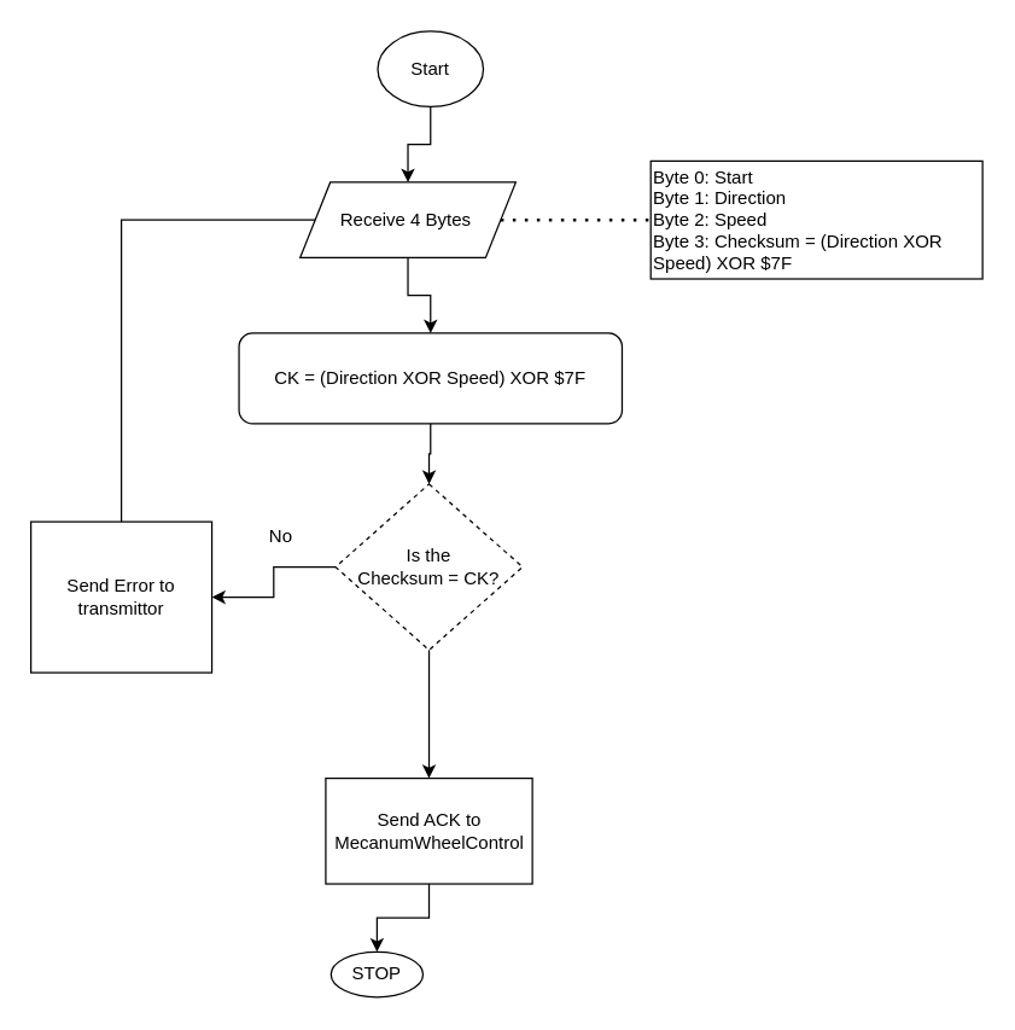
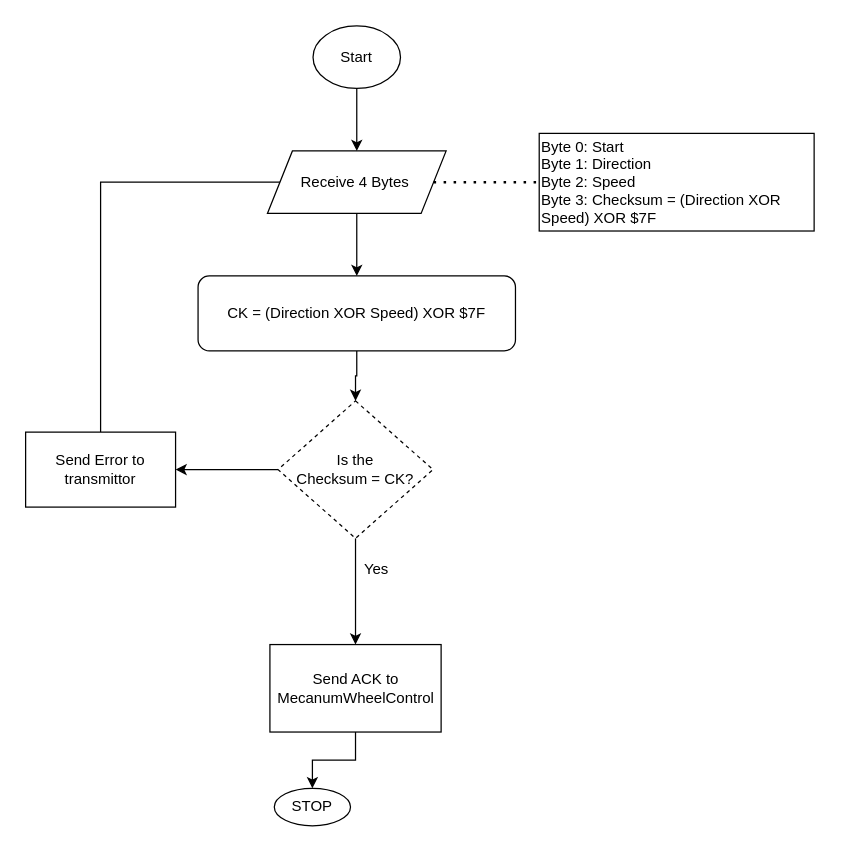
  <mxCell id="0" />
  <mxCell id="1" parent="0" />
  <mxCell id="2" value="" style="edgeStyle=orthogonalEdgeStyle;rounded=0;orthogonalLoop=1;jettySize=auto;html=1;" parent="1" source="3" target="5" edge="1"><mxGeometry relative="1" as="geometry" /></mxCell>
  <mxCell id="3" value="Start" style="ellipse;whiteSpace=wrap;html=1;" parent="1" vertex="1"><mxGeometry x="250" y="20" width="70" height="50" as="geometry" /></mxCell>
  <mxCell id="4" value="" style="edgeStyle=orthogonalEdgeStyle;rounded=0;orthogonalLoop=1;jettySize=auto;html=1;entryX=0.5;entryY=0;entryDx=0;entryDy=0;" parent="1" source="5" target="7" edge="1"><mxGeometry relative="1" as="geometry"><mxPoint x="285" y="170" as="targetPoint" /></mxGeometry></mxCell>
- <mxCell id="5" value="Receive 4 Bytes&amp;nbsp;" style="shape=parallelogram;perimeter=parallelogramPerimeter;whiteSpace=wrap;html=1;fixedSize=1;" parent="1" vertex="1"><mxGeometry x="198.5" y="120" width="143" height="50" as="geometry" /></mxCell>
+ <mxCell id="5" value="Receive 4 Bytes&amp;nbsp;" style="shape=parallelogram;perimeter=parallelogramPerimeter;whiteSpace=wrap;html=1;fixedSize=1;" parent="1" vertex="1"><mxGeometry x="213.5" y="120" width="143" height="50" as="geometry" /></mxCell>
  <mxCell id="6" value="" style="edgeStyle=orthogonalEdgeStyle;rounded=0;orthogonalLoop=1;jettySize=auto;html=1;entryX=0.5;entryY=0;entryDx=0;entryDy=0;" parent="1" source="7" target="10" edge="1"><mxGeometry relative="1" as="geometry"><mxPoint x="285" y="360" as="targetPoint" /></mxGeometry></mxCell>
  <mxCell id="7" value="CK = (Direction XOR Speed) XOR $7F" style="whiteSpace=wrap;html=1;rounded=1;" parent="1" vertex="1"><mxGeometry x="158" y="220" width="254" height="60" as="geometry" /></mxCell>
  <mxCell id="8" value="" style="edgeStyle=orthogonalEdgeStyle;rounded=0;orthogonalLoop=1;jettySize=auto;html=1;exitX=0.5;exitY=1;exitDx=0;exitDy=0;entryX=0.5;entryY=0;entryDx=0;entryDy=0;" parent="1" source="10" target="15" edge="1"><mxGeometry relative="1" as="geometry"><mxPoint x="284" y="480" as="targetPoint" /></mxGeometry></mxCell>
  <mxCell id="9" value="" style="edgeStyle=orthogonalEdgeStyle;rounded=0;orthogonalLoop=1;jettySize=auto;html=1;" parent="1" source="10" target="17" edge="1"><mxGeometry relative="1" as="geometry" /></mxCell>
  <mxCell id="10" value="Is the &lt;br&gt;Checksum = CK?" style="rhombus;whiteSpace=wrap;html=1;dashed=1;" parent="1" vertex="1"><mxGeometry x="222" y="320" width="124" height="110" as="geometry" /></mxCell>
  <mxCell id="11" value="Byte 0: Start&lt;br&gt;Byte 1: Direction&lt;br&gt;Byte 2: Speed&lt;br&gt;Byte 3: Checksum = (Direction XOR Speed) XOR $7F" style="whiteSpace=wrap;html=1;align=left;" parent="1" vertex="1"><mxGeometry x="431" y="105.94" width="220" height="78.12" as="geometry" /></mxCell>
  <mxCell id="12" value="" style="endArrow=none;dashed=1;html=1;dashPattern=1 3;strokeWidth=2;rounded=0;exitX=1;exitY=0.5;exitDx=0;exitDy=0;entryX=0;entryY=0.5;entryDx=0;entryDy=0;" parent="1" source="5" target="11" edge="1"><mxGeometry width="50" height="50" relative="1" as="geometry"><mxPoint x="301" y="290" as="sourcePoint" /><mxPoint x="351" y="240" as="targetPoint" /></mxGeometry></mxCell>
+ <mxCell id="13" value="Yes" style="text;html=1;strokeColor=none;fillColor=none;align=center;verticalAlign=middle;whiteSpace=wrap;rounded=0;" parent="1" vertex="1"><mxGeometry x="271" y="440" width="60" height="30" as="geometry" /></mxCell>
  <mxCell id="14" value="" style="edgeStyle=orthogonalEdgeStyle;rounded=0;orthogonalLoop=1;jettySize=auto;html=1;" parent="1" source="15" target="16" edge="1"><mxGeometry relative="1" as="geometry" /></mxCell>
  <mxCell id="15" value="Send ACK to MecanumWheelControl" style="whiteSpace=wrap;html=1;" parent="1" vertex="1"><mxGeometry x="215.5" y="515" width="137" height="70" as="geometry" /></mxCell>
  <mxCell id="16" value="STOP" style="ellipse;whiteSpace=wrap;html=1;" parent="1" vertex="1"><mxGeometry x="219" y="630" width="61" height="30" as="geometry" /></mxCell>
- <mxCell id="17" value="Send Error to transmittor" style="whiteSpace=wrap;html=1;" parent="1" vertex="1"><mxGeometry x="20" y="345" width="120" height="100" as="geometry" /></mxCell>
- <mxCell id="18" value="No" style="text;html=1;strokeColor=none;fillColor=none;align=center;verticalAlign=middle;whiteSpace=wrap;rounded=0;" parent="1" vertex="1"><mxGeometry x="155.5" y="340" width="60" height="30" as="geometry" /></mxCell>
+ <mxCell id="17" value="Send Error to transmittor" style="whiteSpace=wrap;html=1;" parent="1" vertex="1"><mxGeometry x="20" y="345" width="120" height="60" as="geometry" /></mxCell>
  <mxCell id="19" value="" style="endArrow=none;html=1;rounded=0;exitX=0.5;exitY=0;exitDx=0;exitDy=0;entryX=0;entryY=0.5;entryDx=0;entryDy=0;" parent="1" source="17" target="5" edge="1"><mxGeometry width="50" height="50" relative="1" as="geometry"><mxPoint x="71" y="270" as="sourcePoint" /><mxPoint x="281" y="190" as="targetPoint" /><Array as="points"><mxPoint x="80" y="145" /></Array></mxGeometry></mxCell>
